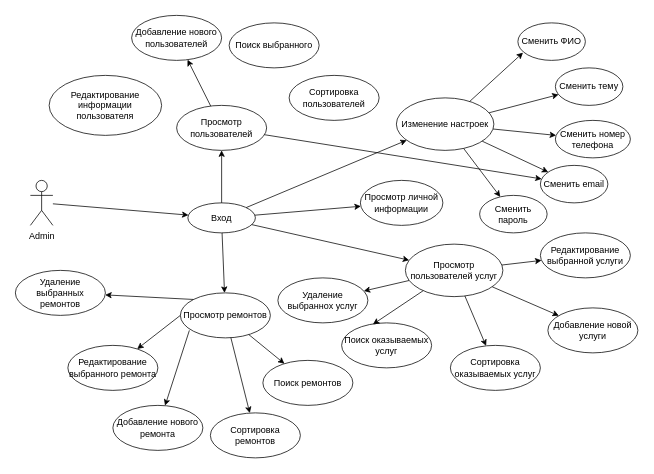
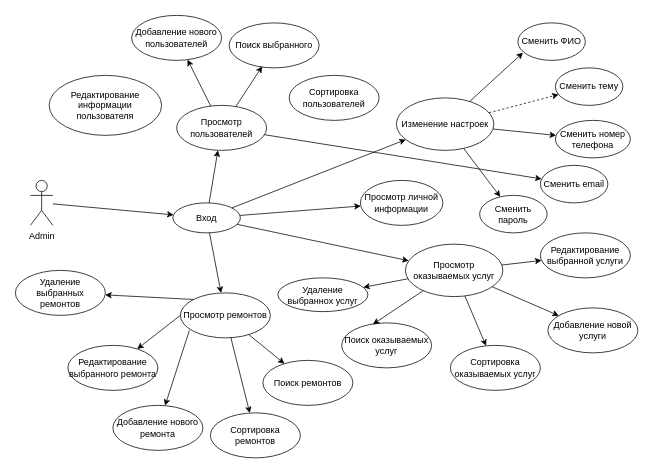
  <mxCell id="0" />
  <mxCell id="1" parent="0" />
  <mxCell id="2" value="Admin" style="shape=umlActor;verticalLabelPosition=bottom;verticalAlign=top;html=1;outlineConnect=0;" vertex="1" parent="1"><mxGeometry x="40" y="240" width="30" height="60" as="geometry" /></mxCell>
- <mxCell id="3" value="Вход" style="ellipse;whiteSpace=wrap;html=1;" vertex="1" parent="1"><mxGeometry x="250" y="270" width="90" height="40" as="geometry" /></mxCell>
+ <mxCell id="3" value="Вход" style="ellipse;whiteSpace=wrap;html=1;" vertex="1" parent="1"><mxGeometry x="230" y="270" width="90" height="40" as="geometry" /></mxCell>
  <mxCell id="4" value="" style="endArrow=classic;html=1;" edge="1" parent="1" source="2" target="3"><mxGeometry width="50" height="50" relative="1" as="geometry"><mxPoint x="390" y="430" as="sourcePoint" /><mxPoint x="440" y="380" as="targetPoint" /></mxGeometry></mxCell>
  <mxCell id="5" value="Просмотр личной информации" style="ellipse;whiteSpace=wrap;html=1;" vertex="1" parent="1"><mxGeometry x="480" y="240" width="110" height="60" as="geometry" /></mxCell>
  <mxCell id="6" value="" style="endArrow=classic;html=1;" edge="1" parent="1" source="3" target="5"><mxGeometry width="50" height="50" relative="1" as="geometry"><mxPoint x="390" y="430" as="sourcePoint" /><mxPoint x="440" y="380" as="targetPoint" /></mxGeometry></mxCell>
  <mxCell id="7" value="Изменение настроек" style="ellipse;whiteSpace=wrap;html=1;" vertex="1" parent="1"><mxGeometry x="528" y="130" width="130" height="70" as="geometry" /></mxCell>
  <mxCell id="8" value="" style="endArrow=classic;html=1;" edge="1" parent="1" source="3" target="7"><mxGeometry width="50" height="50" relative="1" as="geometry"><mxPoint x="390" y="440" as="sourcePoint" /><mxPoint x="440" y="390" as="targetPoint" /></mxGeometry></mxCell>
  <mxCell id="9" value="Добавление новой услуги" style="ellipse;whiteSpace=wrap;html=1;" vertex="1" parent="1"><mxGeometry x="730" y="410" width="120" height="60" as="geometry" /></mxCell>
  <mxCell id="10" value="" style="endArrow=classic;html=1;" edge="1" parent="1" source="23" target="9"><mxGeometry width="50" height="50" relative="1" as="geometry"><mxPoint x="710" y="260" as="sourcePoint" /><mxPoint x="760" as="targetPoint" y="210" /></mxGeometry></mxCell>
  <mxCell id="11" value="Просмотр ремонтов" style="ellipse;whiteSpace=wrap;html=1;" vertex="1" parent="1"><mxGeometry x="240" y="390" width="120" height="60" as="geometry" /></mxCell>
  <mxCell id="12" value="" style="endArrow=classic;html=1;" edge="1" parent="1" source="3" target="11"><mxGeometry width="50" height="50" relative="1" as="geometry"><mxPoint x="540" y="330" as="sourcePoint" /><mxPoint x="590" y="280" as="targetPoint" /></mxGeometry></mxCell>
  <mxCell id="13" value="Сменить тему" style="ellipse;whiteSpace=wrap;html=1;" vertex="1" parent="1"><mxGeometry x="740" y="90" width="90" height="50" as="geometry" /></mxCell>
  <mxCell id="14" value="Сменить номер телефона" style="ellipse;whiteSpace=wrap;html=1;" vertex="1" parent="1"><mxGeometry x="740" y="160" width="100" height="50" as="geometry" /></mxCell>
  <mxCell id="15" value="Сменить email" style="ellipse;whiteSpace=wrap;html=1;" vertex="1" parent="1"><mxGeometry x="720" y="220" width="90" height="50" as="geometry" /></mxCell>
  <mxCell id="16" value="Сменить пароль" style="ellipse;whiteSpace=wrap;html=1;" vertex="1" parent="1"><mxGeometry x="639" y="260" width="90" height="50" as="geometry" /></mxCell>
  <mxCell id="17" value="Сменить ФИО" style="ellipse;whiteSpace=wrap;html=1;" vertex="1" parent="1"><mxGeometry x="690" y="30" width="90" height="50" as="geometry" /></mxCell>
  <mxCell id="18" value="" style="endArrow=classic;html=1;entryX=0.076;entryY=0.794;entryDx=0;entryDy=0;entryPerimeter=0;" edge="1" parent="1" source="7" target="17"><mxGeometry width="50" height="50" relative="1" as="geometry"><mxPoint x="529" y="145" as="sourcePoint" /><mxPoint x="579" y="95" as="targetPoint" /></mxGeometry></mxCell>
- <mxCell id="19" value="" style="endArrow=classic;html=1;" edge="1" parent="1" source="7" target="13"><mxGeometry width="50" height="50" relative="1" as="geometry"><mxPoint x="544.816" y="149.184" as="sourcePoint" /><mxPoint x="589" y="105" as="targetPoint" /></mxGeometry></mxCell>
+ <mxCell id="19" value="" style="endArrow=classic;html=1;dashed=1;" edge="1" parent="1" source="7" target="13"><mxGeometry width="50" height="50" relative="1" as="geometry"><mxPoint x="544.816" y="149.184" as="sourcePoint" /><mxPoint x="589" y="105" as="targetPoint" /></mxGeometry></mxCell>
  <mxCell id="20" value="" style="endArrow=classic;html=1;" edge="1" parent="1" source="7" target="14"><mxGeometry width="50" height="50" relative="1" as="geometry"><mxPoint x="575.46" y="168.607" as="sourcePoint" /><mxPoint x="631.321" y="157.926" as="targetPoint" /></mxGeometry></mxCell>
- <mxCell id="21" value="" style="endArrow=classic;html=1;" edge="1" parent="1" source="7" target="15"><mxGeometry width="50" height="50" relative="1" as="geometry"><mxPoint x="573.448" y="194.154" as="sourcePoint" /><mxPoint x="634.032" y="209.07" as="targetPoint" /></mxGeometry></mxCell>
  <mxCell id="22" value="" style="endArrow=classic;html=1;" edge="1" parent="1" source="7" target="16"><mxGeometry width="50" height="50" relative="1" as="geometry"><mxPoint x="535.128" y="177.948" as="sourcePoint" /><mxPoint x="608.373" y="230.266" as="targetPoint" /></mxGeometry></mxCell>
- <mxCell id="23" value="Просмотр пользователей услуг" style="ellipse;whiteSpace=wrap;html=1;" vertex="1" parent="1"><mxGeometry x="540" y="325" width="130" height="70" as="geometry" /></mxCell>
+ <mxCell id="23" value="Просмотр оказываемых услуг" style="ellipse;whiteSpace=wrap;html=1;" vertex="1" parent="1"><mxGeometry x="540" y="325" width="130" height="70" as="geometry" /></mxCell>
  <mxCell id="24" value="" style="endArrow=classic;html=1;" edge="1" parent="1" source="3" target="23"><mxGeometry width="50" height="50" relative="1" as="geometry"><mxPoint x="306.807" y="319.984" as="sourcePoint" /><mxPoint x="317.287" y="430.031" as="targetPoint" /></mxGeometry></mxCell>
  <mxCell id="25" value="Сортировка оказываемых услуг" style="ellipse;whiteSpace=wrap;html=1;" vertex="1" parent="1"><mxGeometry x="600" y="460" width="120" height="60" as="geometry" /></mxCell>
  <mxCell id="26" value="" style="endArrow=classic;html=1;" edge="1" parent="1" source="23" target="25"><mxGeometry width="50" height="50" relative="1" as="geometry"><mxPoint x="581" y="250" as="sourcePoint" /><mxPoint x="680" y="280" as="targetPoint" /></mxGeometry></mxCell>
  <mxCell id="27" value="Поиск оказываемых  услуг" style="ellipse;whiteSpace=wrap;html=1;" vertex="1" parent="1"><mxGeometry x="455" y="430" width="120" height="60" as="geometry" /></mxCell>
  <mxCell id="28" value="" style="endArrow=classic;html=1;entryX=0.348;entryY=0.032;entryDx=0;entryDy=0;entryPerimeter=0;" edge="1" parent="1" source="23" target="27"><mxGeometry width="50" height="50" relative="1" as="geometry"><mxPoint x="630" y="330" as="sourcePoint" /><mxPoint x="680" y="280" as="targetPoint" /></mxGeometry></mxCell>
  <mxCell id="29" value="Сортировка ремонтов" style="ellipse;whiteSpace=wrap;html=1;" vertex="1" parent="1"><mxGeometry x="280" y="550" width="120" height="60" as="geometry" /></mxCell>
  <mxCell id="30" value="Поиск ремонтов" style="ellipse;whiteSpace=wrap;html=1;" vertex="1" parent="1"><mxGeometry x="350" y="480" width="120" height="60" as="geometry" /></mxCell>
  <mxCell id="31" value="" style="endArrow=classic;html=1;" edge="1" parent="1" source="11" target="30"><mxGeometry width="50" height="50" relative="1" as="geometry"><mxPoint x="450" y="560" as="sourcePoint" /><mxPoint x="310" y="520" as="targetPoint" /></mxGeometry></mxCell>
  <mxCell id="32" value="" style="endArrow=classic;html=1;" edge="1" parent="1" source="11" target="29"><mxGeometry width="50" height="50" relative="1" as="geometry"><mxPoint x="307.464" y="459.973" as="sourcePoint" /><mxPoint x="302.412" y="520.024" as="targetPoint" /></mxGeometry></mxCell>
  <mxCell id="33" style="edgeStyle=orthogonalEdgeStyle;curved=1;rounded=0;orthogonalLoop=1;jettySize=auto;html=1;exitX=0.5;exitY=1;exitDx=0;exitDy=0;" edge="1" parent="1" source="15" target="15"><mxGeometry relative="1" as="geometry" /></mxCell>
  <mxCell id="34" value="Редактирование выбранной услуги" style="ellipse;whiteSpace=wrap;html=1;" vertex="1" parent="1"><mxGeometry x="720" y="310" width="120" height="60" as="geometry" /></mxCell>
  <mxCell id="35" value="" style="endArrow=classic;html=1;" edge="1" parent="1" source="23" target="34"><mxGeometry width="50" height="50" relative="1" as="geometry"><mxPoint x="420.716" y="476.892" as="sourcePoint" /><mxPoint x="509.618" y="515.375" as="targetPoint" /></mxGeometry></mxCell>
- <mxCell id="36" value="&lt;div&gt;Удаление выбраннох услуг&lt;/div&gt;" style="ellipse;whiteSpace=wrap;html=1;" vertex="1" parent="1"><mxGeometry x="370" y="370" width="120" height="60" as="geometry" /></mxCell>
+ <mxCell id="36" value="&lt;div&gt;Удаление выбраннох услуг&lt;/div&gt;" style="ellipse;whiteSpace=wrap;html=1;" vertex="1" parent="1"><mxGeometry x="370" y="370" width="120" height="45" as="geometry" /></mxCell>
  <mxCell id="37" value="" style="endArrow=classic;html=1;" edge="1" parent="1" source="23" target="36"><mxGeometry width="50" height="50" relative="1" as="geometry"><mxPoint x="573.813" y="397.077" as="sourcePoint" /><mxPoint x="506.76" y="441.92" as="targetPoint" /></mxGeometry></mxCell>
  <mxCell id="38" value="Добавление нового ремонта" style="ellipse;whiteSpace=wrap;html=1;" vertex="1" parent="1"><mxGeometry x="150" y="540" width="120" height="60" as="geometry" /></mxCell>
  <mxCell id="39" value="Редактирование выбранного ремонта" style="ellipse;whiteSpace=wrap;html=1;" vertex="1" parent="1"><mxGeometry x="90" y="460" width="120" height="60" as="geometry" /></mxCell>
  <mxCell id="40" value="&lt;div&gt;Удаление выбранных ремонтов&lt;/div&gt;" style="ellipse;whiteSpace=wrap;html=1;" vertex="1" parent="1"><mxGeometry x="20" y="360" width="120" height="60" as="geometry" /></mxCell>
  <mxCell id="41" value="" style="endArrow=classic;html=1;exitX=0;exitY=0;exitDx=0;exitDy=0;" edge="1" parent="1" source="11" target="40"><mxGeometry width="50" height="50" relative="1" as="geometry"><mxPoint x="260" y="440" as="sourcePoint" /><mxPoint x="234.229" y="464.728" as="targetPoint" /></mxGeometry></mxCell>
  <mxCell id="42" value="" style="endArrow=classic;html=1;exitX=0;exitY=0.5;exitDx=0;exitDy=0;" edge="1" parent="1" source="11" target="39"><mxGeometry width="50" height="50" relative="1" as="geometry"><mxPoint x="267.574" y="408.787" as="sourcePoint" /><mxPoint x="161.189" y="375.65" as="targetPoint" /></mxGeometry></mxCell>
  <mxCell id="43" value="" style="endArrow=classic;html=1;exitX=0.1;exitY=0.833;exitDx=0;exitDy=0;exitPerimeter=0;" edge="1" parent="1" source="11" target="38"><mxGeometry width="50" height="50" relative="1" as="geometry"><mxPoint x="250" y="430" as="sourcePoint" /><mxPoint x="130" y="480" as="targetPoint" /></mxGeometry></mxCell>
  <mxCell id="44" value="Просмотр пользователей" style="ellipse;whiteSpace=wrap;html=1;" vertex="1" parent="1"><mxGeometry x="235" y="140" width="120" height="60" as="geometry" /></mxCell>
  <mxCell id="45" value="" style="endArrow=classic;html=1;startArrow=none;" edge="1" parent="1" source="44" target="51"><mxGeometry width="50" height="50" relative="1" as="geometry"><mxPoint x="295.6" y="-140.002" as="sourcePoint" /><mxPoint x="590" y="-170" as="targetPoint" /></mxGeometry></mxCell>
  <mxCell id="46" value="Сортировка пользователей" style="ellipse;whiteSpace=wrap;html=1;" vertex="1" parent="1"><mxGeometry x="385" y="100" width="120" height="60" as="geometry" /></mxCell>
  <mxCell id="47" value="Поиск выбранного" style="ellipse;whiteSpace=wrap;html=1;" vertex="1" parent="1"><mxGeometry x="305" y="30" width="120" height="60" as="geometry" /></mxCell>
  <mxCell id="48" value="" style="endArrow=classic;html=1;" edge="1" parent="1" source="44" target="15"><mxGeometry width="50" height="50" relative="1" as="geometry"><mxPoint x="307.464" y="9.973" as="sourcePoint" /><mxPoint x="302.412" y="70.024" as="targetPoint" /></mxGeometry></mxCell>
  <mxCell id="49" value="Редактирование информации пользователя" style="ellipse;whiteSpace=wrap;html=1;" vertex="1" parent="1"><mxGeometry x="65" y="100" width="150" height="80" as="geometry" /></mxCell>
+ <mxCell id="50" value="" style="endArrow=classic;html=1;entryX=0.367;entryY=0.967;entryDx=0;entryDy=0;entryPerimeter=0;" edge="1" parent="1" source="44" target="47"><mxGeometry width="50" height="50" relative="1" as="geometry"><mxPoint x="250" y="-20" as="sourcePoint" /><mxPoint x="130" y="30" as="targetPoint" /></mxGeometry></mxCell>
  <mxCell id="51" value="Добавление нового пользователей" style="ellipse;whiteSpace=wrap;html=1;" vertex="1" parent="1"><mxGeometry x="175" y="20" width="120" height="60" as="geometry" /></mxCell>
  <mxCell id="52" value="" style="endArrow=classic;html=1;" edge="1" parent="1" source="3" target="44"><mxGeometry width="50" height="50" relative="1" as="geometry"><mxPoint x="337.754" y="286.286" as="sourcePoint" /><mxPoint x="551.723" y="196.509" as="targetPoint" /></mxGeometry></mxCell>
